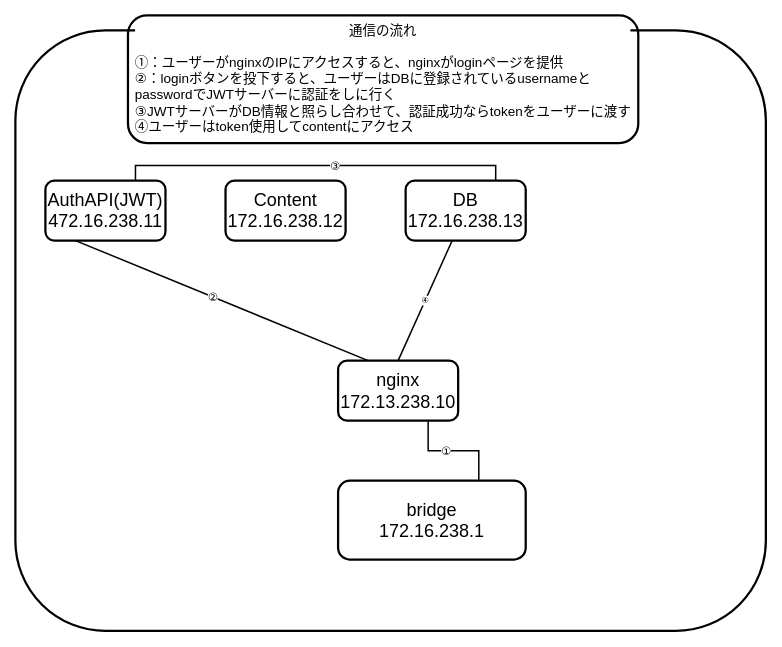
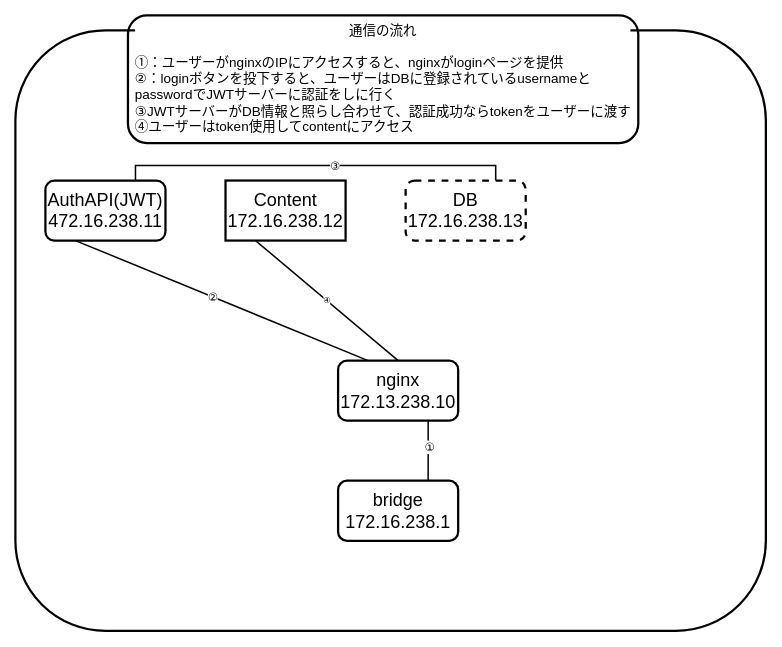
  <mxCell id="0" />
  <mxCell id="1" parent="0" />
  <mxCell id="2" value="" style="rounded=1;whiteSpace=wrap;html=1;fillColor=none;strokeWidth=3;" parent="1" vertex="1"><mxGeometry x="20" y="40" width="1000" height="800" as="geometry" /></mxCell>
  <mxCell id="3" style="edgeStyle=orthogonalEdgeStyle;shape=connector;rounded=0;orthogonalLoop=1;jettySize=auto;html=1;exitX=0.75;exitY=0;exitDx=0;exitDy=0;entryX=0.75;entryY=1;entryDx=0;entryDy=0;strokeColor=default;strokeWidth=2;align=center;verticalAlign=middle;fontFamily=Helvetica;fontSize=12;fontColor=default;labelBackgroundColor=default;endArrow=none;endFill=0;" parent="1" source="5" target="10" edge="1"><mxGeometry relative="1" as="geometry"><Array as="points" /></mxGeometry></mxCell>
  <mxCell id="4" value="①" style="edgeLabel;html=1;align=center;verticalAlign=middle;resizable=0;points=[];rounded=1;strokeColor=default;strokeWidth=3;fontFamily=Helvetica;fontSize=15;fontColor=default;labelBackgroundColor=default;fillColor=none;" parent="3" vertex="1" connectable="0"><mxGeometry x="0.141" y="-1" relative="1" as="geometry"><mxPoint as="offset" /></mxGeometry></mxCell>
- <mxCell id="5" value="&lt;font style=&quot;font-size: 24px;&quot;&gt;bridge&lt;/font&gt;&lt;div&gt;&lt;font style=&quot;font-size: 24px;&quot;&gt;172.16.238.1&lt;/font&gt;&lt;/div&gt;" style="rounded=1;whiteSpace=wrap;html=1;strokeColor=default;strokeWidth=3;align=center;verticalAlign=middle;fontFamily=Helvetica;fontSize=12;fontColor=default;fillColor=none;" parent="1" vertex="1"><mxGeometry x="450" y="640" width="250" height="105" as="geometry" /></mxCell>
+ <mxCell id="5" value="&lt;font style=&quot;font-size: 24px;&quot;&gt;bridge&lt;/font&gt;&lt;div&gt;&lt;font style=&quot;font-size: 24px;&quot;&gt;172.16.238.1&lt;/font&gt;&lt;/div&gt;" style="rounded=1;whiteSpace=wrap;html=1;strokeColor=default;strokeWidth=3;align=center;verticalAlign=middle;fontFamily=Helvetica;fontSize=12;fontColor=default;fillColor=none;" parent="1" vertex="1"><mxGeometry x="450" y="640" width="160" height="80" as="geometry" /></mxCell>
  <mxCell id="6" style="shape=connector;rounded=0;orthogonalLoop=1;jettySize=auto;html=1;exitX=0.25;exitY=0;exitDx=0;exitDy=0;entryX=0.25;entryY=1;entryDx=0;entryDy=0;strokeColor=default;strokeWidth=2;align=center;verticalAlign=middle;fontFamily=Helvetica;fontSize=12;fontColor=default;labelBackgroundColor=default;endArrow=none;endFill=0;" parent="1" source="10" target="13" edge="1"><mxGeometry relative="1" as="geometry" /></mxCell>
  <mxCell id="7" value="" style="edgeLabel;html=1;align=center;verticalAlign=middle;resizable=0;points=[];rounded=1;strokeColor=default;strokeWidth=3;fontFamily=Helvetica;fontSize=12;fontColor=default;labelBackgroundColor=default;fillColor=none;" parent="6" vertex="1" connectable="0"><mxGeometry x="-0.02" y="4" relative="1" as="geometry"><mxPoint as="offset" /></mxGeometry></mxCell>
  <mxCell id="8" value="②" style="edgeLabel;html=1;align=center;verticalAlign=middle;resizable=0;points=[];rounded=1;strokeColor=default;strokeWidth=3;fontFamily=Helvetica;fontSize=15;fontColor=default;labelBackgroundColor=default;fillColor=none;" parent="6" vertex="1" connectable="0"><mxGeometry x="0.061" relative="1" as="geometry"><mxPoint as="offset" /></mxGeometry></mxCell>
- <mxCell id="9" value="④" style="rounded=0;orthogonalLoop=1;jettySize=auto;html=1;exitX=0.5;exitY=0;exitDx=0;exitDy=0;endArrow=none;endFill=0;strokeWidth=2;" parent="1" source="10" target="15" edge="1"><mxGeometry relative="1" as="geometry" /></mxCell>
+ <mxCell id="9" value="④" style="rounded=0;orthogonalLoop=1;jettySize=auto;html=1;exitX=0.5;exitY=0;exitDx=0;exitDy=0;entryX=0.25;entryY=1;entryDx=0;entryDy=0;endArrow=none;endFill=0;strokeWidth=2;" parent="1" source="10" target="14" edge="1"><mxGeometry relative="1" as="geometry" /></mxCell>
  <mxCell id="10" value="&lt;font style=&quot;font-size: 24px;&quot;&gt;nginx&lt;br&gt;172.13.238.10&lt;/font&gt;" style="rounded=1;whiteSpace=wrap;html=1;strokeColor=default;strokeWidth=3;align=center;verticalAlign=middle;fontFamily=Helvetica;fontSize=12;fontColor=default;fillColor=none;" parent="1" vertex="1"><mxGeometry x="450" y="480" width="160" height="80" as="geometry" /></mxCell>
  <mxCell id="11" style="edgeStyle=orthogonalEdgeStyle;shape=connector;rounded=0;orthogonalLoop=1;jettySize=auto;html=1;exitX=0.75;exitY=0;exitDx=0;exitDy=0;entryX=0.75;entryY=0;entryDx=0;entryDy=0;strokeColor=default;strokeWidth=2;align=center;verticalAlign=middle;fontFamily=Helvetica;fontSize=12;fontColor=default;labelBackgroundColor=default;endArrow=none;endFill=0;" parent="1" source="13" target="15" edge="1"><mxGeometry relative="1" as="geometry" /></mxCell>
  <mxCell id="12" value="&lt;font&gt;③&lt;/font&gt;" style="edgeLabel;html=1;align=center;verticalAlign=middle;resizable=0;points=[];rounded=1;strokeColor=default;strokeWidth=3;fontFamily=Helvetica;fontSize=15;fontColor=default;labelBackgroundColor=default;fillColor=none;" parent="11" vertex="1" connectable="0"><mxGeometry x="0.095" relative="1" as="geometry"><mxPoint as="offset" /></mxGeometry></mxCell>
  <mxCell id="13" value="&lt;font style=&quot;font-size: 24px;&quot;&gt;AuthAPI(JWT)&lt;br&gt;472.16.238.11&lt;/font&gt;" style="rounded=1;whiteSpace=wrap;html=1;strokeColor=default;strokeWidth=3;align=center;verticalAlign=middle;fontFamily=Helvetica;fontSize=12;fontColor=default;fillColor=none;" parent="1" vertex="1"><mxGeometry x="60" y="240" width="160" height="80" as="geometry" /></mxCell>
- <mxCell id="14" value="&lt;font style=&quot;font-size: 24px;&quot;&gt;Content&lt;br&gt;172.16.238.12&lt;/font&gt;" style="rounded=1;whiteSpace=wrap;html=1;strokeColor=default;strokeWidth=3;align=center;verticalAlign=middle;fontFamily=Helvetica;fontSize=12;fontColor=default;fillColor=none;" parent="1" vertex="1"><mxGeometry x="300" y="240" width="160" height="80" as="geometry" /></mxCell>
- <mxCell id="15" value="&lt;font style=&quot;font-size: 24px;&quot;&gt;DB&lt;br&gt;172.16.238.13&lt;/font&gt;" style="rounded=1;whiteSpace=wrap;html=1;strokeColor=default;strokeWidth=3;align=center;verticalAlign=middle;fontFamily=Helvetica;fontSize=12;fontColor=default;fillColor=none;" parent="1" vertex="1"><mxGeometry x="540" y="240" width="160" height="80" as="geometry" /></mxCell>
+ <mxCell id="14" value="&lt;font style=&quot;font-size: 24px;&quot;&gt;Content&lt;br&gt;172.16.238.12&lt;/font&gt;" style="whiteSpace=wrap;html=1;strokeColor=default;strokeWidth=3;align=center;verticalAlign=middle;fontFamily=Helvetica;fontSize=12;fontColor=default;fillColor=none;rounded=0;" parent="1" vertex="1"><mxGeometry x="300" y="240" width="160" height="80" as="geometry" /></mxCell>
+ <mxCell id="15" value="&lt;font style=&quot;font-size: 24px;&quot;&gt;DB&lt;br&gt;172.16.238.13&lt;/font&gt;" style="rounded=1;whiteSpace=wrap;html=1;strokeColor=default;strokeWidth=3;align=center;verticalAlign=middle;fontFamily=Helvetica;fontSize=12;fontColor=default;fillColor=none;dashed=1;" parent="1" vertex="1"><mxGeometry x="540" y="240" width="160" height="80" as="geometry" /></mxCell>
  <mxCell id="16" value="&lt;span style=&quot;text-wrap: nowrap;&quot;&gt;&lt;font style=&quot;font-size: 18px;&quot;&gt;通信の流れ&lt;/font&gt;&lt;/span&gt;&lt;div&gt;&lt;span style=&quot;text-wrap: nowrap;&quot;&gt;&lt;font style=&quot;font-size: 18px;&quot;&gt;&lt;br&gt;&lt;/font&gt;&lt;/span&gt;&lt;div style=&quot;text-align: left; text-wrap: nowrap;&quot;&gt;&lt;font style=&quot;font-size: 18px;&quot;&gt;①：ユーザーがnginxのIPにアクセスすると、nginxがloginページを提供&lt;/font&gt;&lt;/div&gt;&lt;div style=&quot;text-align: left; text-wrap: nowrap;&quot;&gt;&lt;font style=&quot;font-size: 18px;&quot;&gt;②：loginボタンを投下すると、ユーザーはDBに登録されているusernameと&lt;/font&gt;&lt;/div&gt;&lt;div style=&quot;text-align: left; text-wrap: nowrap;&quot;&gt;&lt;font style=&quot;font-size: 18px;&quot;&gt;passwordでJWTサーバーに認証をしに行く&lt;/font&gt;&lt;/div&gt;&lt;div style=&quot;text-align: left; text-wrap: nowrap;&quot;&gt;&lt;font style=&quot;font-size: 18px;&quot;&gt;③JWTサーバーがDB情報と照らし合わせて、認証成功ならtokenをユーザーに渡す&lt;/font&gt;&lt;/div&gt;&lt;div style=&quot;text-align: left; text-wrap: nowrap;&quot;&gt;&lt;font style=&quot;font-size: 18px;&quot;&gt;④ユーザーはtoken使用してcontentにアクセス&lt;/font&gt;&lt;/div&gt;&lt;/div&gt;" style="rounded=1;whiteSpace=wrap;html=1;strokeColor=default;strokeWidth=3;align=center;verticalAlign=middle;fontFamily=Helvetica;fontSize=12;fontColor=default;labelBackgroundColor=default;fillColor=none;" parent="1" vertex="1"><mxGeometry x="170" y="20" width="680" height="170" as="geometry" /></mxCell>
